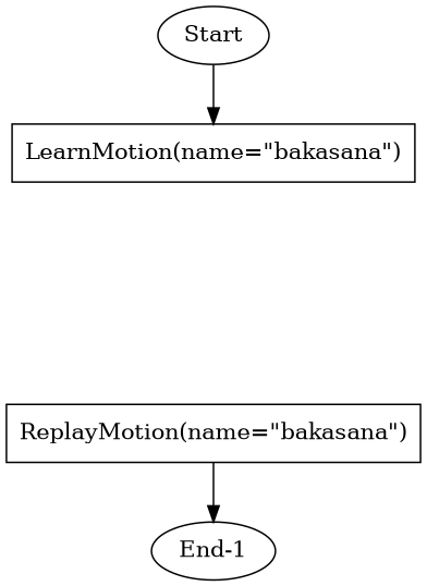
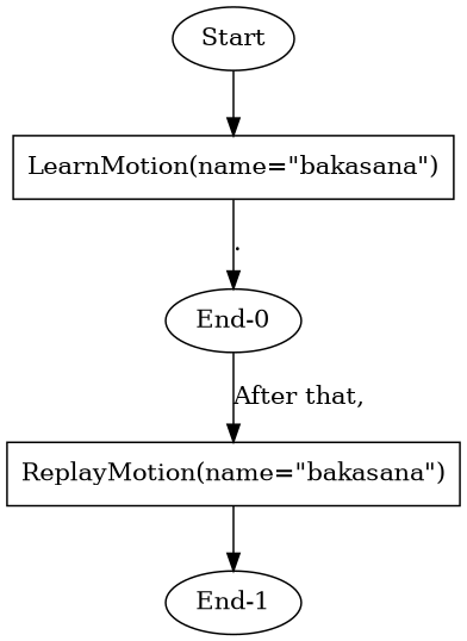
  strict digraph {
    node [sent_idx=0]
    Start
    "LearnMotion(name=\"bakasana\")" [idx=0 idx_main=0 shape=box]
+   "End-0"
    "ReplayMotion(name=\"bakasana\")" [idx=0 idx_main=0 sent_idx=1 shape=box]
    "End-1" [sent_idx=1]
    Start -> "LearnMotion(name=\"bakasana\")"
+   "LearnMotion(name=\"bakasana\")" -> "End-0" [label="."]
+   "End-0" -> "ReplayMotion(name=\"bakasana\")" [label="After that,"]
    "ReplayMotion(name=\"bakasana\")" -> "End-1"
  }
